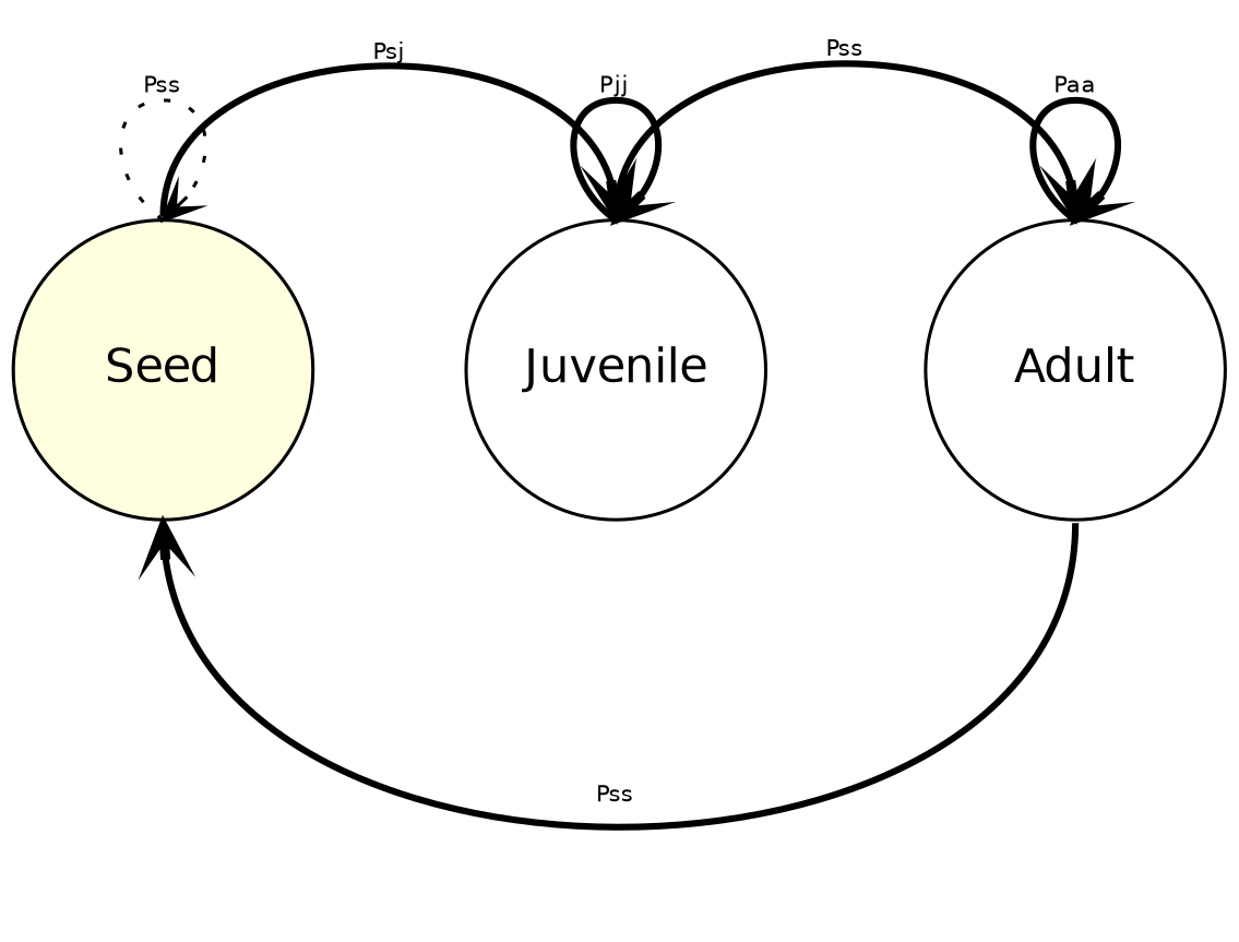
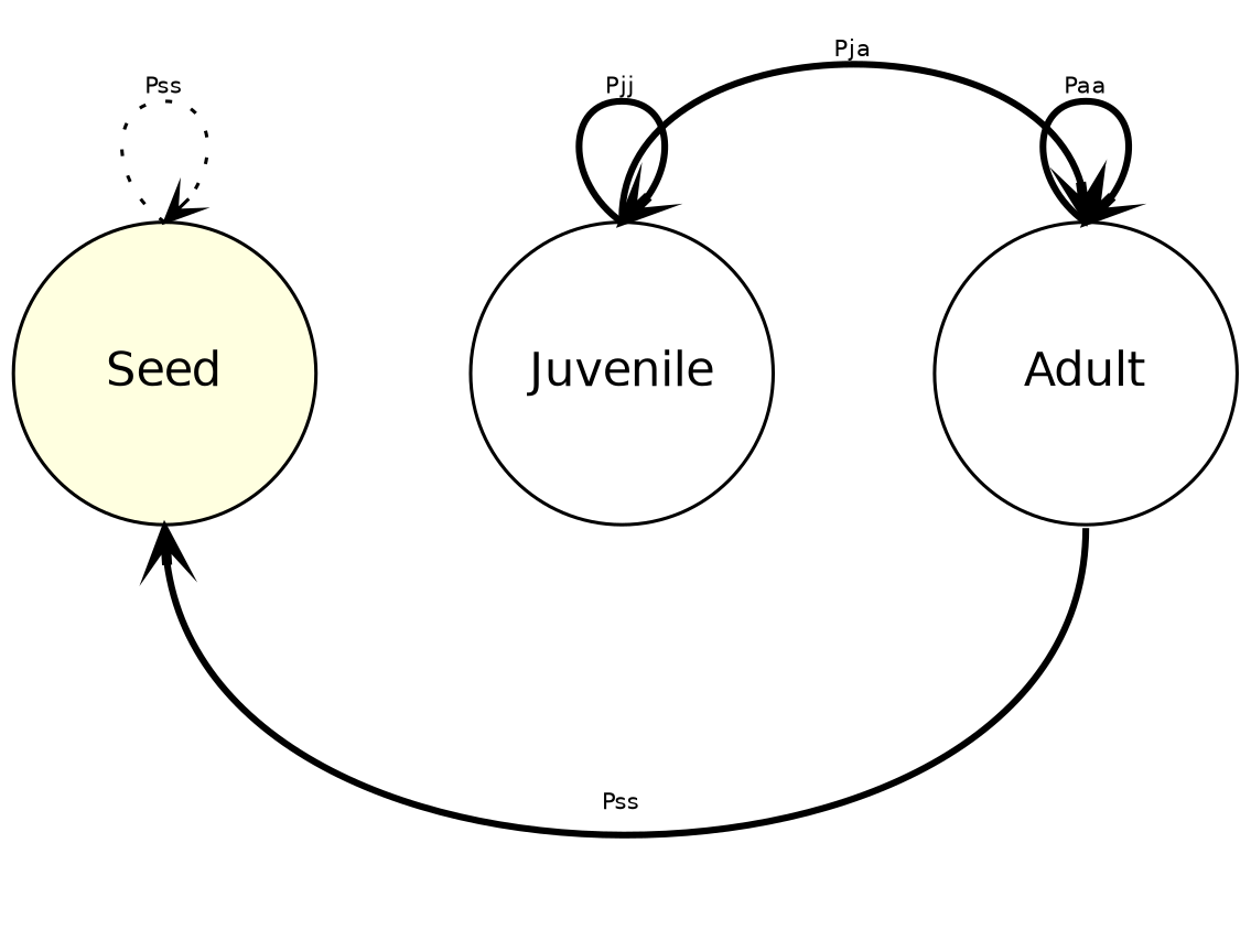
  graph {
    fontsize=10
    rankdir=LR
    node [fillcolor=white fixedsize=true fontname=Helvetica shape=circle style=filled]
    edge [color=black dir=forward fontname=Helvetica fontsize=7 headport=n style=bold tailport=n arrowhead=vee]
    n1 [fillcolor=lightyellow height=1.25 label=Seed]
    n2 [height=1.25 label=Juvenile]
    n3 [height=1.25 label=Adult]
    n1 -- n1 [style=invis arrowhead=""]
    n1 -- n1 [constraint=false label=Pss style=dotted]
-   n1 -- n2 [label=Psj]
    n2 -- n2 [style=invis arrowhead=""]
    n2 -- n2 [constraint=false label=Pjj]
-   n2 -- n3 [label=Pss]
+   n2 -- n3 [label=Pja]
    n3 -- n1 [constraint=false headport=s label=Pss tailport=s]
    n3 -- n3 [style=invis arrowhead=""]
    n3 -- n3 [constraint=false label=Paa]
  }
